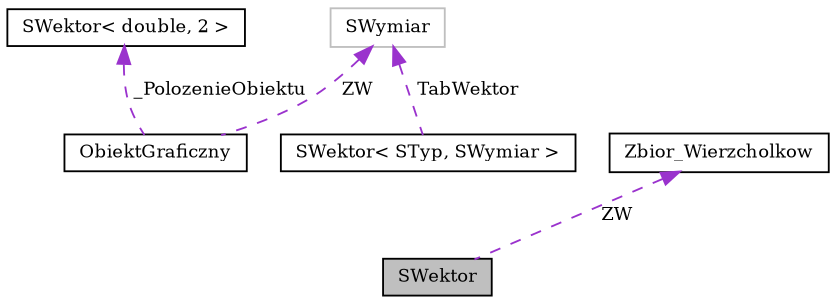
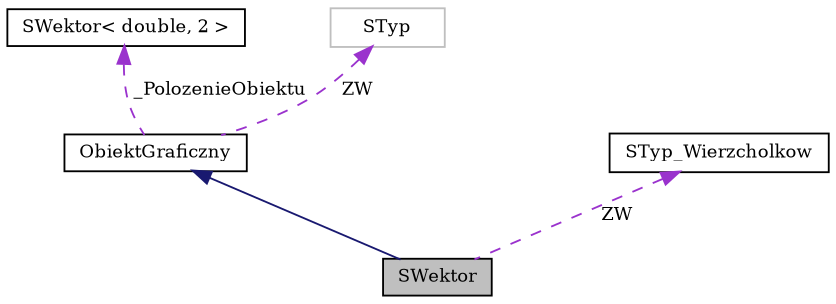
  digraph {
    fontname="DejaVu Serif"
    node [color=black fillcolor=white fontname="DejaVu Serif" fontsize=10 shape=record style=filled]
    edge [color=darkorchid3 dir=back fontname="DejaVu Serif" fontsize=10 labelfontname=Helvetica labelfontsize=10 style=dashed]
    n1 [fillcolor=grey75 fontcolor=black height=0.2 label=SWektor width=0.4]
    n2 [height=0.2 label=ObiektGraficzny width=0.4]
    n3 [height=0.2 label="SWektor\< double, 2 \>" width=0.4]
-   n4 [height=0.2 label="SWektor\< STyp, SWymiar \>" width=0.4]
-   n5 [color=grey75 height=0.2 label=SWymiar width=0.4]
-   n6 [height=0.2 label=Zbior_Wierzcholkow width=0.4]
+   n5 [color=grey75 height=0.2 label=STyp width=0.4]
+   n6 [height=0.2 label=STyp_Wierzcholkow width=0.4]
+   n2 -> n1 [color=midnightblue style=solid]
    n3 -> n2 [label=" _PolozenieObiektu"]
    n5 -> n2 [label=" ZW"]
-   n5 -> n4 [label=" TabWektor"]
    n6 -> n1 [label=" ZW"]
  }
